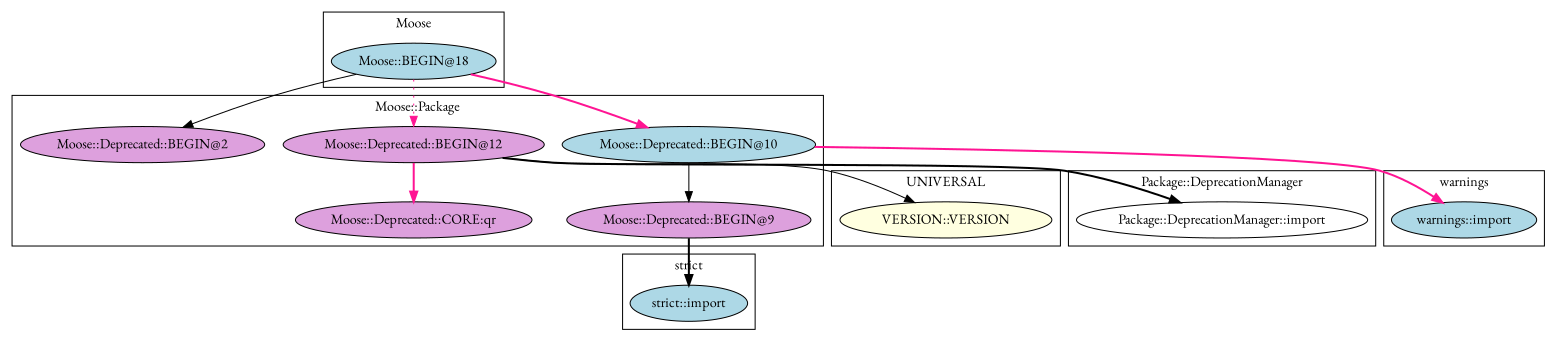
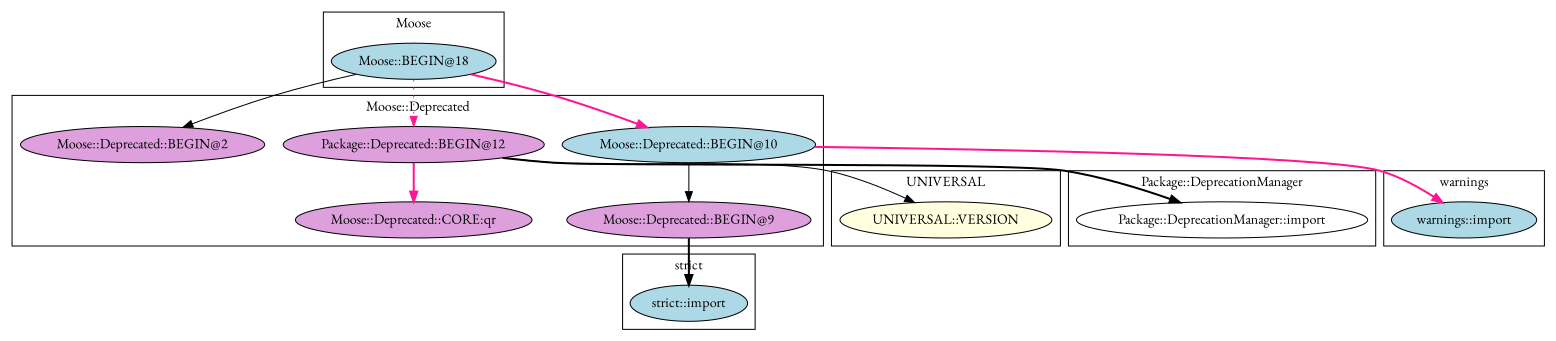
  digraph {
    fontname="EB Garamond"
    node [fillcolor=lightblue fontname="EB Garamond" style=filled]
    edge [color=black fontname="EB Garamond" style=bold]
    "Moose::BEGIN@18"
    "warnings::import"
-   "UNIVERSAL::VERSION" [fillcolor=lightyellow label="VERSION::VERSION"]
+   "UNIVERSAL::VERSION" [fillcolor=lightyellow]
    "strict::import"
    "Package::DeprecationManager::import" [fillcolor=white]
    "Moose::Deprecated::CORE:qr" [fillcolor=plum]
-   "Moose::Deprecated::BEGIN@12" [fillcolor=plum]
+   "Moose::Deprecated::BEGIN@12" [fillcolor=plum label="Package::Deprecated::BEGIN@12"]
    "Moose::Deprecated::BEGIN@10"
    "Moose::Deprecated::BEGIN@9" [fillcolor=plum]
    "Moose::Deprecated::BEGIN@2" [fillcolor=plum]
    subgraph cluster_1 {
      label=Moose
      "Moose::BEGIN@18"
    }
    subgraph cluster_2 {
      label=warnings
      "warnings::import"
    }
    subgraph cluster_3 {
      label=UNIVERSAL
      "UNIVERSAL::VERSION"
    }
    subgraph cluster_4 {
      label="strict"
      "strict::import"
    }
    subgraph cluster_5 {
      label="Package::DeprecationManager"
      "Package::DeprecationManager::import"
    }
    subgraph cluster_6 {
-     label="Moose::Package"
+     label="Moose::Deprecated"
      "Moose::Deprecated::CORE:qr"
      "Moose::Deprecated::BEGIN@12"
      "Moose::Deprecated::BEGIN@10"
      "Moose::Deprecated::BEGIN@9"
      "Moose::Deprecated::BEGIN@2"
    }
    "Moose::BEGIN@18" -> "Moose::Deprecated::BEGIN@12" [color=deeppink style=dotted]
    "Moose::BEGIN@18" -> "Moose::Deprecated::BEGIN@10" [color=deeppink]
    "Moose::BEGIN@18" -> "Moose::Deprecated::BEGIN@2" [style=solid]
    "Moose::Deprecated::BEGIN@12" -> "UNIVERSAL::VERSION" [style=solid]
    "Moose::Deprecated::BEGIN@12" -> "Package::DeprecationManager::import"
    "Moose::Deprecated::BEGIN@12" -> "Moose::Deprecated::CORE:qr" [color=deeppink]
    "Moose::Deprecated::BEGIN@10" -> "warnings::import" [color=deeppink]
    "Moose::Deprecated::BEGIN@10" -> "Moose::Deprecated::BEGIN@9" [style=solid]
    "Moose::Deprecated::BEGIN@9" -> "strict::import"
  }
